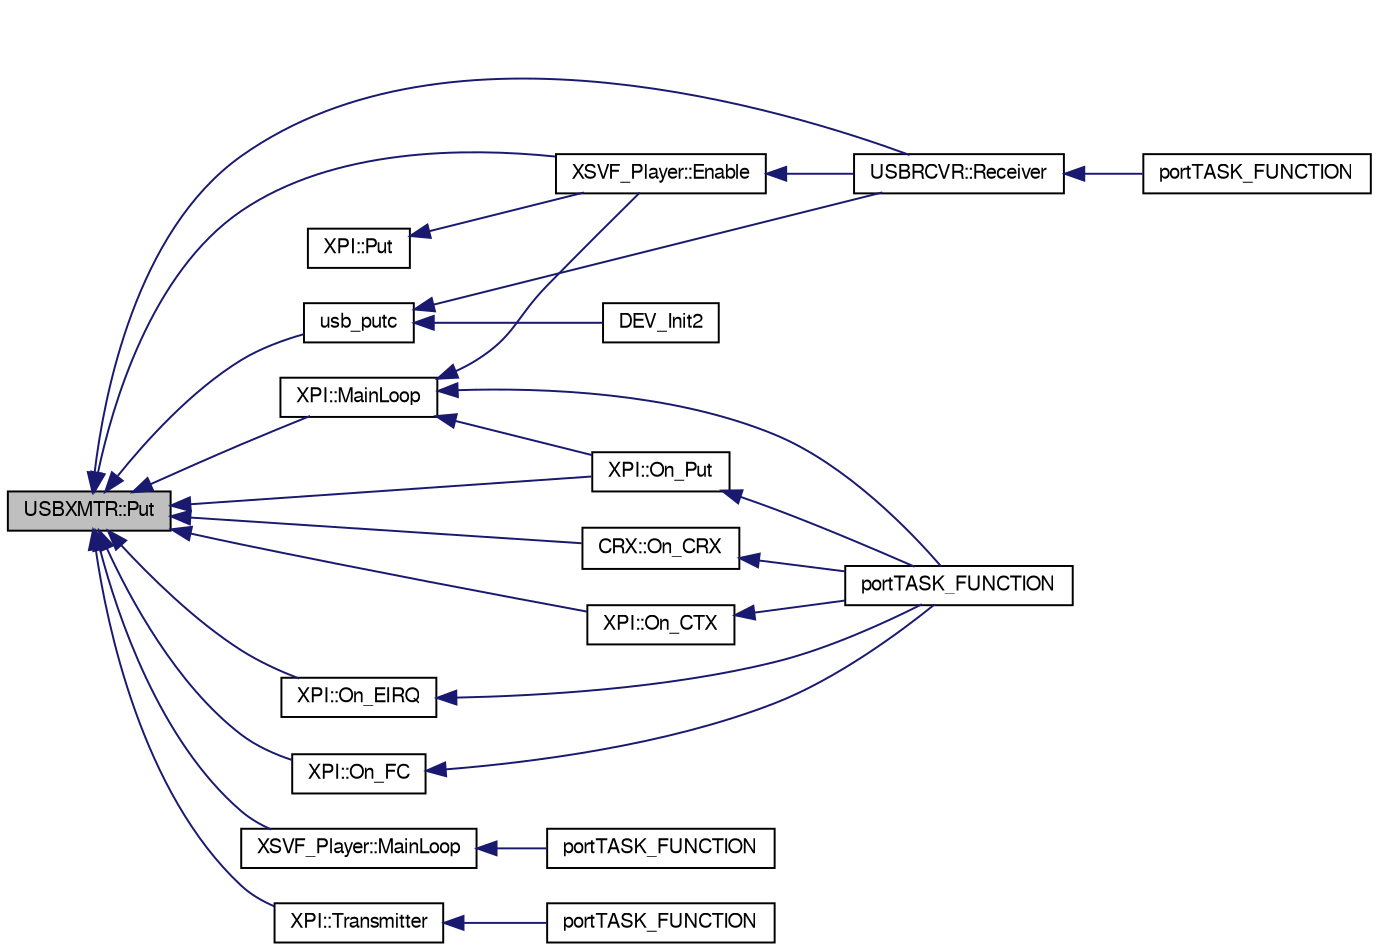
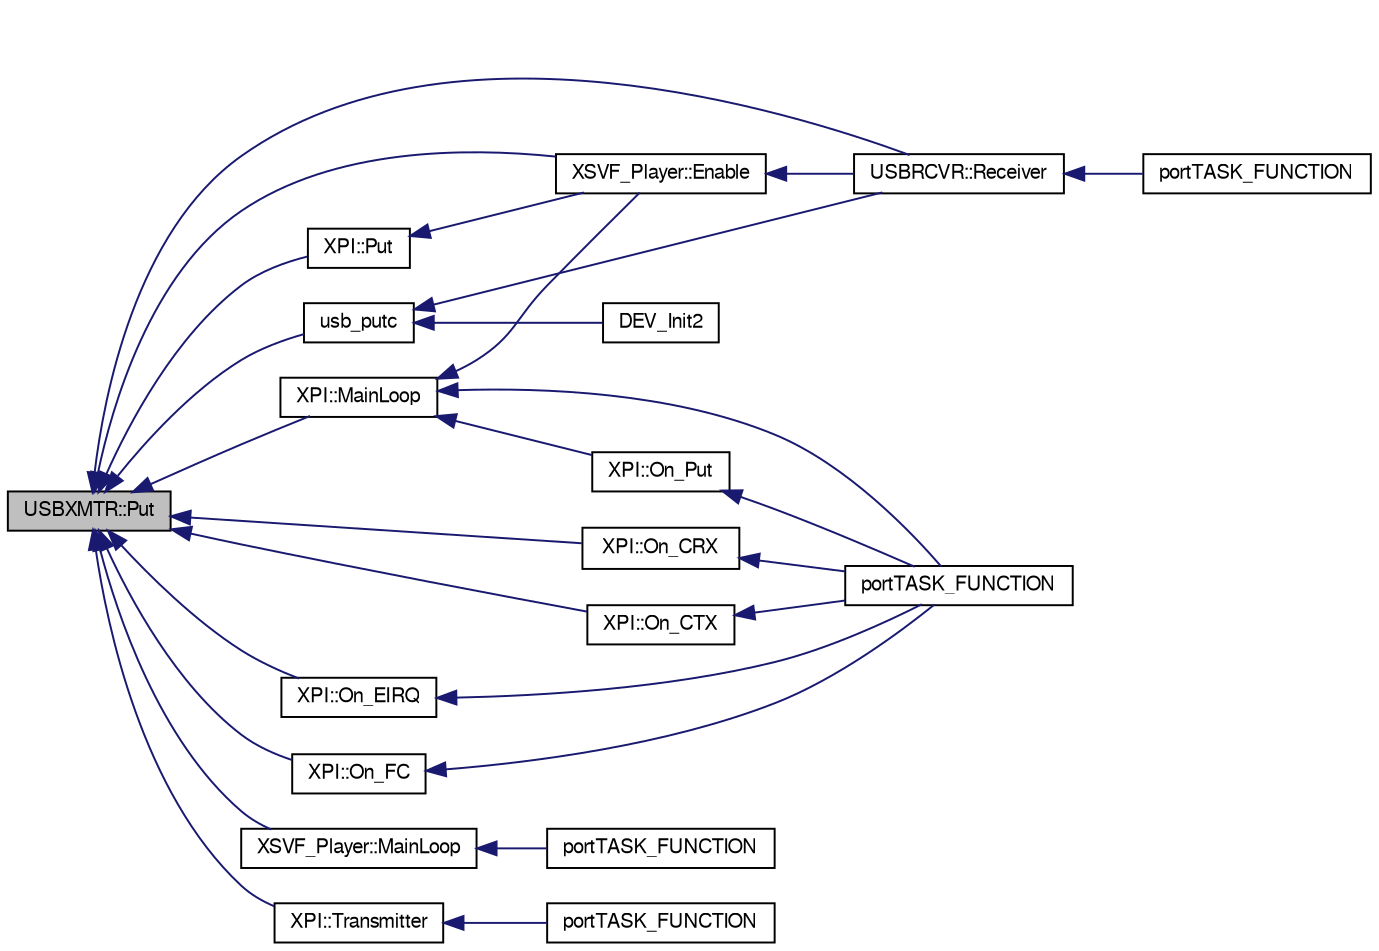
  digraph {
    rankdir=LR
    node [color=black fontname=FreeSans fontsize=10 shape=record]
    edge [color=midnightblue dir=back fontname=FreeSans fontsize=10 labelfontname=FreeSans labelfontsize=10 style=solid]
    n1 [fillcolor=grey75 fontcolor=black height=0.2 label="USBXMTR::Put" style=filled width=0.4]
    n2 [height=0.2 label="XSVF_Player::Enable" width=0.4]
    n3 [height=0.2 label="USBRCVR::Receiver" width=0.4]
    n4 [height=0.2 label="XSVF_Player::MainLoop" width=0.4]
-   n5 [height=0.2 label="CRX::On_CRX" width=0.4]
+   n5 [height=0.2 label="XPI::On_CRX" width=0.4]
    n6 [height=0.2 label="XPI::On_CTX" width=0.4]
    n7 [height=0.2 label="XPI::On_EIRQ" width=0.4]
    n8 [height=0.2 label="XPI::On_FC" width=0.4]
    n9 [height=0.2 label="XPI::Put" width=0.4]
    n10 [height=0.2 label="XPI::MainLoop" width=0.4]
    n11 [height=0.2 label="XPI::Transmitter" width=0.4]
    n12 [height=0.2 label=usb_putc width=0.4]
    n13 [height=0.2 label=portTASK_FUNCTION width=0.4]
    n14 [height=0.2 label=portTASK_FUNCTION width=0.4]
    n15 [height=0.2 label=portTASK_FUNCTION width=0.4]
    n16 [height=0.2 label="XPI::On_Put" width=0.4]
    n17 [height=0.2 label=portTASK_FUNCTION width=0.4]
    n18 [height=0.2 label=DEV_Init2 width=0.4]
    n1 -> n2
    n1 -> n3
    n1 -> n4
    n1 -> n5
    n1 -> n6
    n1 -> n7
    n1 -> n8
-   n1 -> n16
+   n1 -> n9
    n1 -> n10
    n1 -> n11
    n1 -> n12
    n2 -> n3
    n3 -> n13
    n4 -> n14
    n5 -> n15
    n6 -> n15
    n7 -> n15
    n8 -> n15
    n9 -> n2
    n10 -> n2
    n10 -> n15
    n10 -> n16
    n11 -> n17
    n12 -> n3
    n12 -> n18
    n16 -> n15
  }
